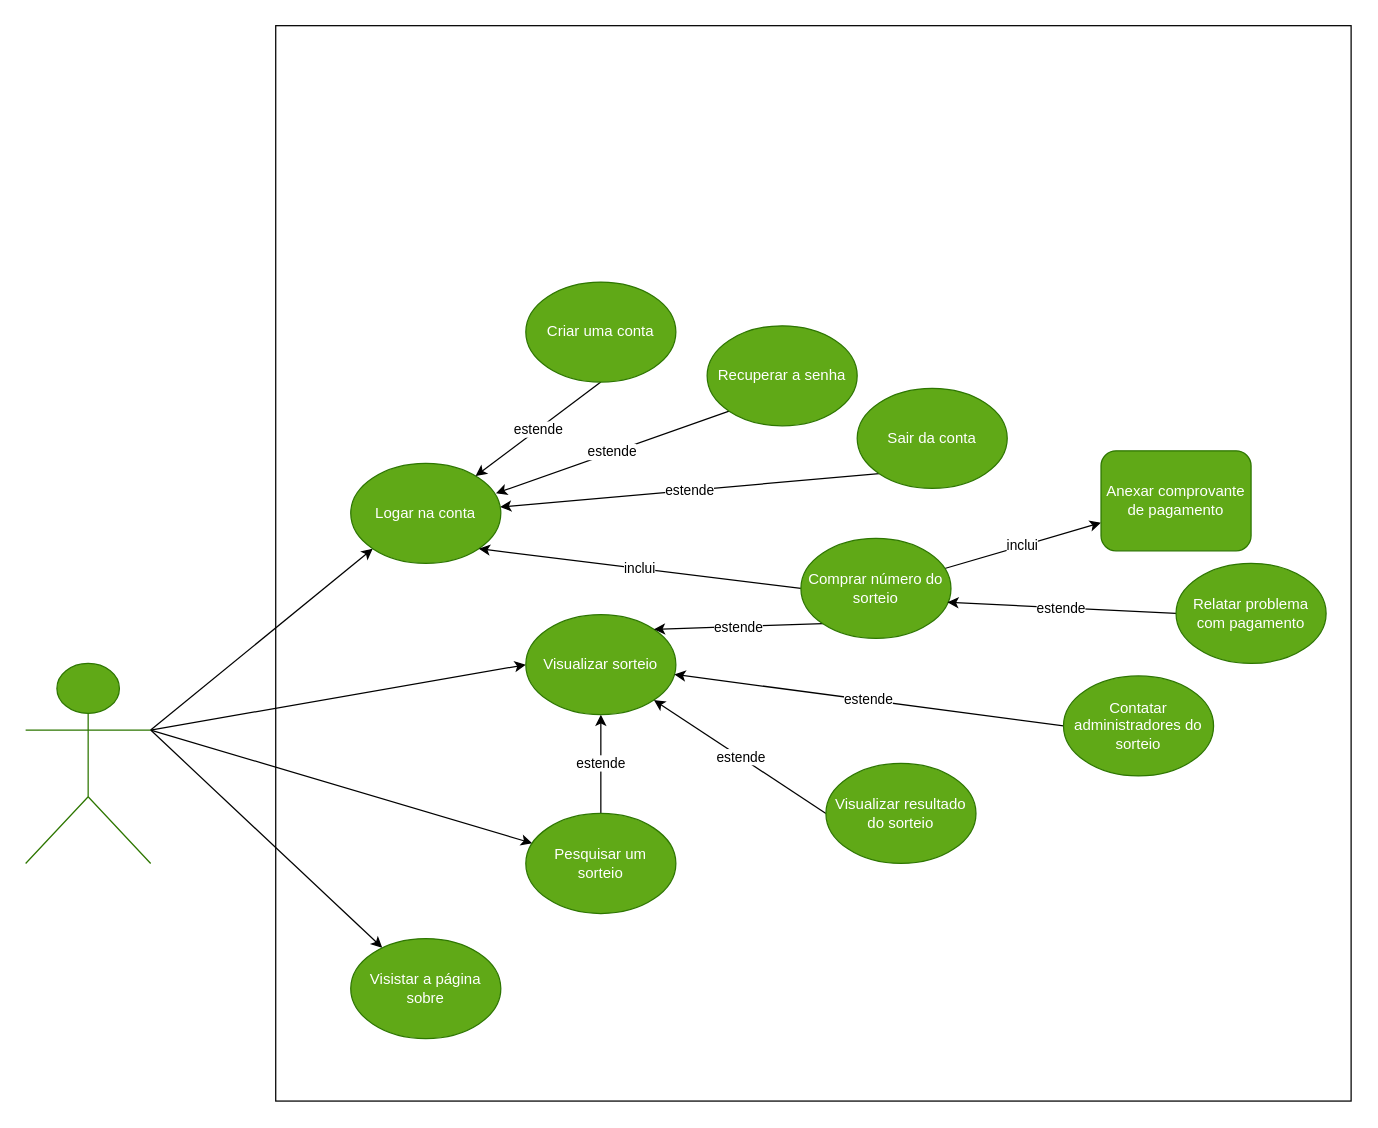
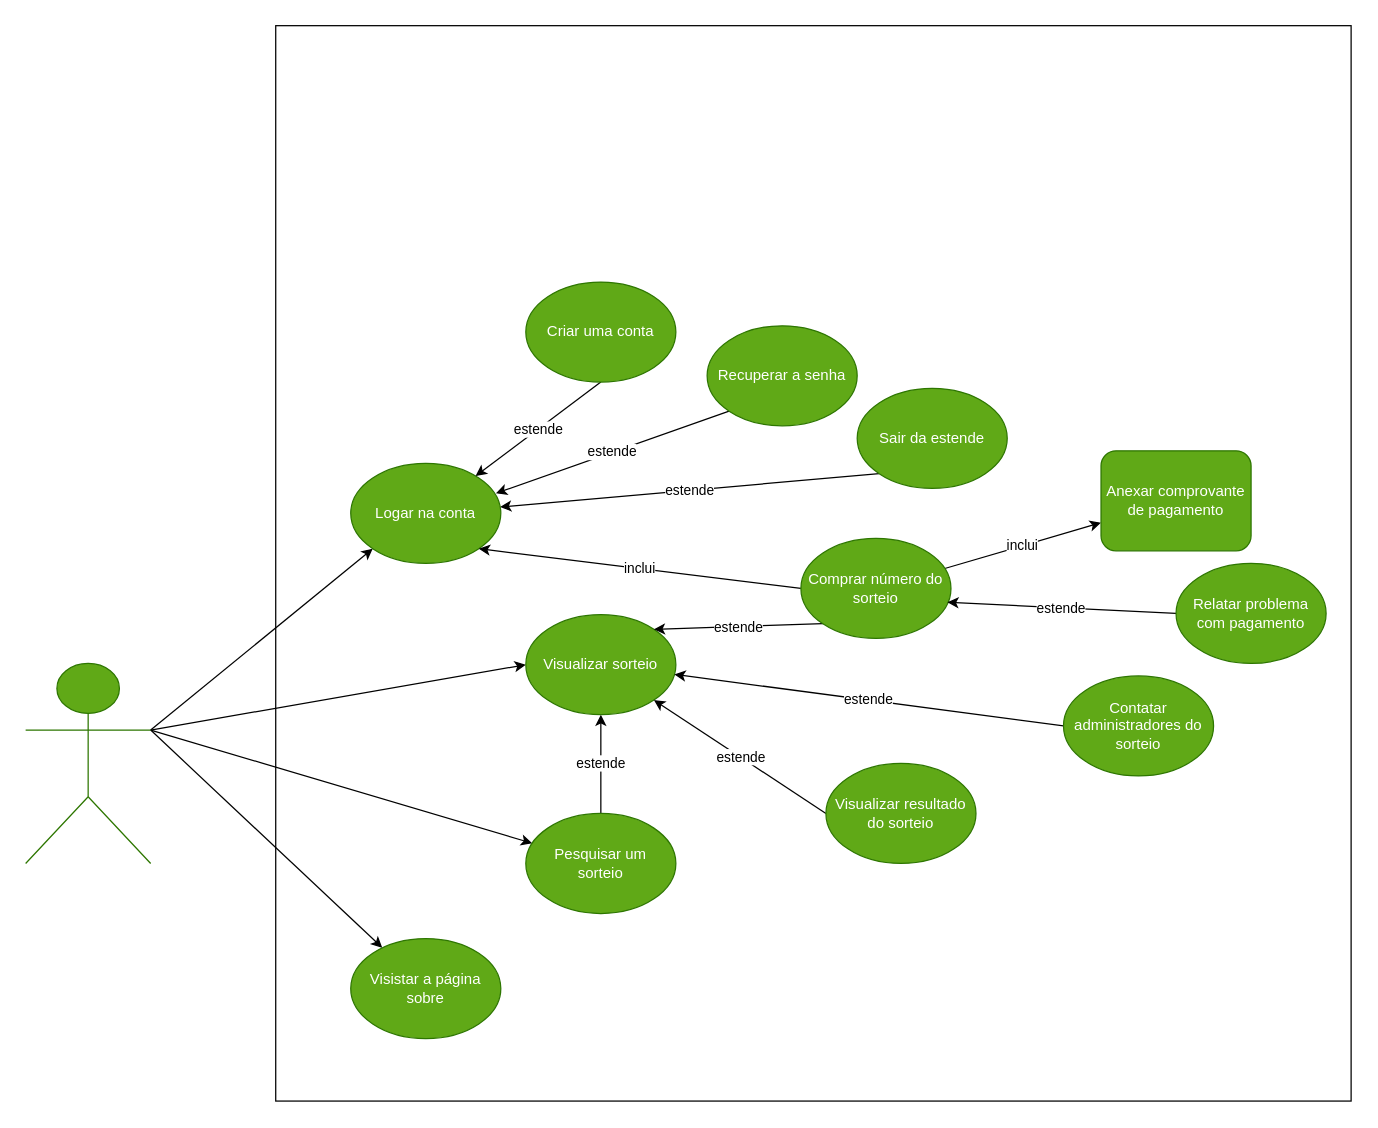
  <mxCell id="0" />
  <mxCell id="1" parent="0" />
  <mxCell id="2" value="" style="whiteSpace=wrap;html=1;aspect=fixed;" parent="1" vertex="1"><mxGeometry x="220" y="20" width="860" height="860" as="geometry" /></mxCell>
  <mxCell id="3" style="edgeStyle=none;html=1;exitX=1;exitY=0.333;exitDx=0;exitDy=0;exitPerimeter=0;" edge="1" parent="1" source="7" target="11"><mxGeometry relative="1" as="geometry" /></mxCell>
  <mxCell id="4" style="edgeStyle=none;html=1;exitX=1;exitY=0.333;exitDx=0;exitDy=0;exitPerimeter=0;" edge="1" parent="1" source="7" target="10"><mxGeometry relative="1" as="geometry" /></mxCell>
  <mxCell id="5" style="edgeStyle=none;html=1;exitX=1;exitY=0.333;exitDx=0;exitDy=0;exitPerimeter=0;entryX=0;entryY=1;entryDx=0;entryDy=0;" edge="1" parent="1" source="7" target="8"><mxGeometry relative="1" as="geometry" /></mxCell>
  <mxCell id="6" style="edgeStyle=none;html=1;exitX=1;exitY=0.333;exitDx=0;exitDy=0;exitPerimeter=0;entryX=0;entryY=0.5;entryDx=0;entryDy=0;" edge="1" parent="1" source="7" target="18"><mxGeometry relative="1" as="geometry" /></mxCell>
  <mxCell id="7" value="Estudante" style="shape=umlActor;verticalLabelPosition=bottom;verticalAlign=top;html=1;outlineConnect=0;fillColor=#60a917;fontColor=#ffffff;strokeColor=#2D7600;" parent="1" vertex="1"><mxGeometry x="20" y="530" width="100" height="160" as="geometry" /></mxCell>
  <mxCell id="8" value="Logar na conta" style="ellipse;whiteSpace=wrap;html=1;fillColor=#60a917;fontColor=#ffffff;strokeColor=#2D7600;" parent="1" vertex="1"><mxGeometry x="280" y="370" width="120" height="80" as="geometry" /></mxCell>
  <mxCell id="9" value="estende" style="edgeStyle=none;html=1;exitX=0.5;exitY=0;exitDx=0;exitDy=0;entryX=0.5;entryY=1;entryDx=0;entryDy=0;" edge="1" parent="1" source="10" target="18"><mxGeometry relative="1" as="geometry" /></mxCell>
  <mxCell id="10" value="Pesquisar um &lt;br&gt;sorteio" style="ellipse;whiteSpace=wrap;html=1;fillColor=#60a917;fontColor=#ffffff;strokeColor=#2D7600;" vertex="1" parent="1"><mxGeometry x="420" y="650" width="120" height="80" as="geometry" /></mxCell>
  <mxCell id="11" value="Visistar a página sobre" style="ellipse;whiteSpace=wrap;html=1;fillColor=#60a917;fontColor=#ffffff;strokeColor=#2D7600;" vertex="1" parent="1"><mxGeometry x="280" y="750" width="120" height="80" as="geometry" /></mxCell>
  <mxCell id="12" value="estende" style="edgeStyle=none;html=1;exitX=0.5;exitY=1;exitDx=0;exitDy=0;" edge="1" parent="1" source="13" target="8"><mxGeometry relative="1" as="geometry" /></mxCell>
  <mxCell id="13" value="Criar uma conta" style="ellipse;whiteSpace=wrap;html=1;fillColor=#60a917;fontColor=#ffffff;strokeColor=#2D7600;" vertex="1" parent="1"><mxGeometry x="420" y="225" width="120" height="80" as="geometry" /></mxCell>
  <mxCell id="14" value="estende" style="edgeStyle=none;html=1;exitX=0;exitY=1;exitDx=0;exitDy=0;entryX=0.967;entryY=0.3;entryDx=0;entryDy=0;entryPerimeter=0;" edge="1" parent="1" source="15" target="8"><mxGeometry relative="1" as="geometry"><mxPoint x="390" y="400" as="targetPoint" /></mxGeometry></mxCell>
  <mxCell id="15" value="Recuperar a senha" style="ellipse;whiteSpace=wrap;html=1;fillColor=#60a917;fontColor=#ffffff;strokeColor=#2D7600;" vertex="1" parent="1"><mxGeometry x="565" y="260" width="120" height="80" as="geometry" /></mxCell>
  <mxCell id="16" value="estende" style="edgeStyle=none;html=1;exitX=0;exitY=1;exitDx=0;exitDy=0;" edge="1" parent="1" source="17" target="8"><mxGeometry relative="1" as="geometry" /></mxCell>
- <mxCell id="17" value="Sair da conta" style="ellipse;whiteSpace=wrap;html=1;fillColor=#60a917;fontColor=#ffffff;strokeColor=#2D7600;" vertex="1" parent="1"><mxGeometry x="685" y="310" width="120" height="80" as="geometry" /></mxCell>
+ <mxCell id="17" value="Sair da estende" style="ellipse;whiteSpace=wrap;html=1;fillColor=#60a917;fontColor=#ffffff;strokeColor=#2D7600;" vertex="1" parent="1"><mxGeometry x="685" y="310" width="120" height="80" as="geometry" /></mxCell>
  <mxCell id="18" value="Visualizar sorteio" style="ellipse;whiteSpace=wrap;html=1;fillColor=#60a917;fontColor=#ffffff;strokeColor=#2D7600;" vertex="1" parent="1"><mxGeometry x="420" y="491" width="120" height="80" as="geometry" /></mxCell>
  <mxCell id="19" value="inclui" style="edgeStyle=none;html=1;exitX=0;exitY=0.5;exitDx=0;exitDy=0;entryX=1;entryY=1;entryDx=0;entryDy=0;" edge="1" parent="1" source="22" target="8"><mxGeometry relative="1" as="geometry" /></mxCell>
  <mxCell id="20" value="inclui" style="edgeStyle=none;html=1;" edge="1" parent="1" source="22" target="23"><mxGeometry relative="1" as="geometry" /></mxCell>
  <mxCell id="21" value="estende" style="edgeStyle=none;html=1;exitX=0;exitY=1;exitDx=0;exitDy=0;entryX=1;entryY=0;entryDx=0;entryDy=0;" edge="1" parent="1" source="22" target="18"><mxGeometry relative="1" as="geometry" /></mxCell>
  <mxCell id="22" value="Comprar número do sorteio" style="ellipse;whiteSpace=wrap;html=1;fillColor=#60a917;fontColor=#ffffff;strokeColor=#2D7600;" vertex="1" parent="1"><mxGeometry x="640" y="430" width="120" height="80" as="geometry" /></mxCell>
  <mxCell id="23" value="Anexar comprovante de pagamento" style="whiteSpace=wrap;html=1;fillColor=#60a917;fontColor=#ffffff;strokeColor=#2D7600;rounded=1;" vertex="1" parent="1"><mxGeometry x="880" y="360" width="120" height="80" as="geometry" /></mxCell>
  <mxCell id="24" value="estende" style="edgeStyle=none;html=1;exitX=0;exitY=0.5;exitDx=0;exitDy=0;entryX=1;entryY=1;entryDx=0;entryDy=0;" edge="1" parent="1" source="25" target="18"><mxGeometry relative="1" as="geometry" /></mxCell>
  <mxCell id="25" value="Visualizar resultado do sorteio" style="ellipse;whiteSpace=wrap;html=1;fillColor=#60a917;fontColor=#ffffff;strokeColor=#2D7600;" vertex="1" parent="1"><mxGeometry x="660" y="610" width="120" height="80" as="geometry" /></mxCell>
  <mxCell id="26" value="estende" style="edgeStyle=none;html=1;exitX=0;exitY=0.5;exitDx=0;exitDy=0;" edge="1" parent="1" source="27" target="18"><mxGeometry relative="1" as="geometry" /></mxCell>
  <mxCell id="27" value="Contatar administradores do sorteio" style="ellipse;whiteSpace=wrap;html=1;fillColor=#60a917;fontColor=#ffffff;strokeColor=#2D7600;" vertex="1" parent="1"><mxGeometry x="850" y="540" width="120" height="80" as="geometry" /></mxCell>
  <mxCell id="28" value="estende" style="edgeStyle=none;html=1;exitX=0;exitY=0.5;exitDx=0;exitDy=0;entryX=0.976;entryY=0.639;entryDx=0;entryDy=0;entryPerimeter=0;" edge="1" parent="1" source="29" target="22"><mxGeometry relative="1" as="geometry" /></mxCell>
  <mxCell id="29" value="Relatar problema com pagamento" style="ellipse;whiteSpace=wrap;html=1;fillColor=#60a917;fontColor=#ffffff;strokeColor=#2D7600;" vertex="1" parent="1"><mxGeometry x="940" y="450" width="120" height="80" as="geometry" /></mxCell>
